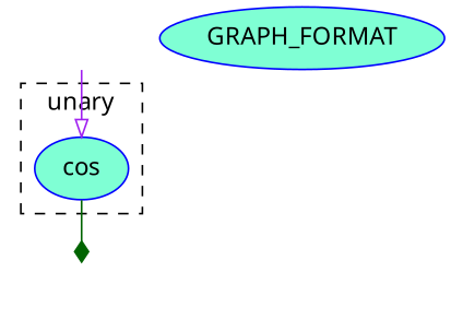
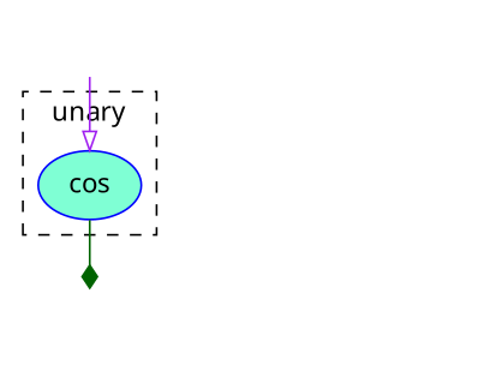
  digraph {
    fontname="Noto Sans"
    node [style=filled fontname="Noto Sans"]
    edge [fontname="Noto Sans"]
    n1 [label=cos fillcolor=aquamarine color=blue]
-   GRAPH_FORMAT [fillcolor=aquamarine color=blue]
    In1 [style=invisible]
    Out1 [style=invisible]
    subgraph cluster_1 {
      label=unary
      style=dashed
      n1
    }
    n1 -> Out1 [color=darkgreen arrowhead=diamond]
    In1 -> n1 [color=purple arrowhead=onormal]
  }
